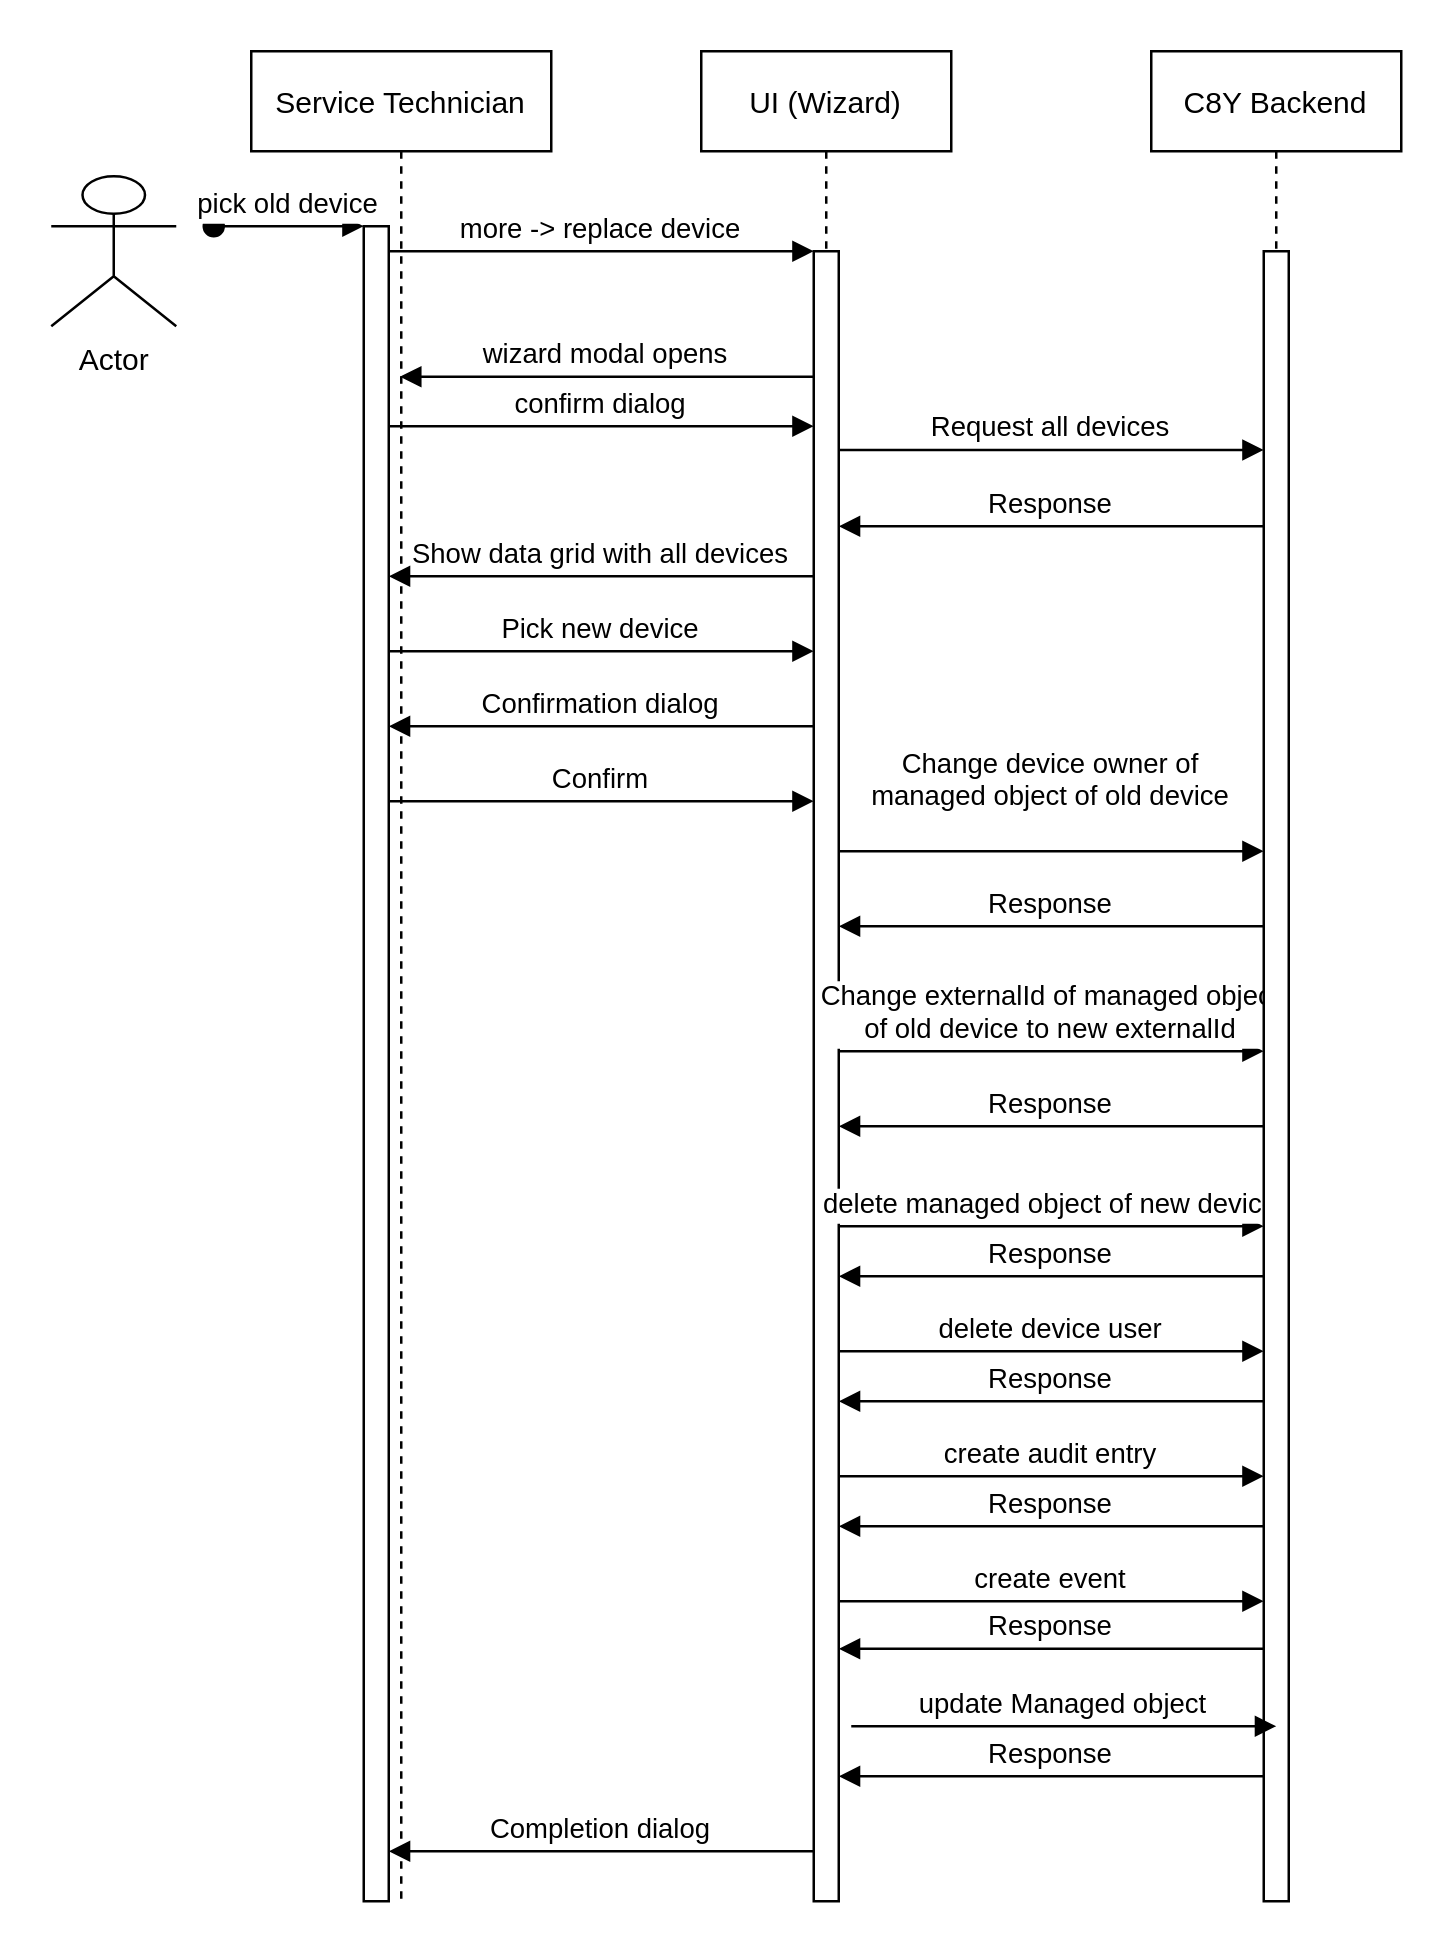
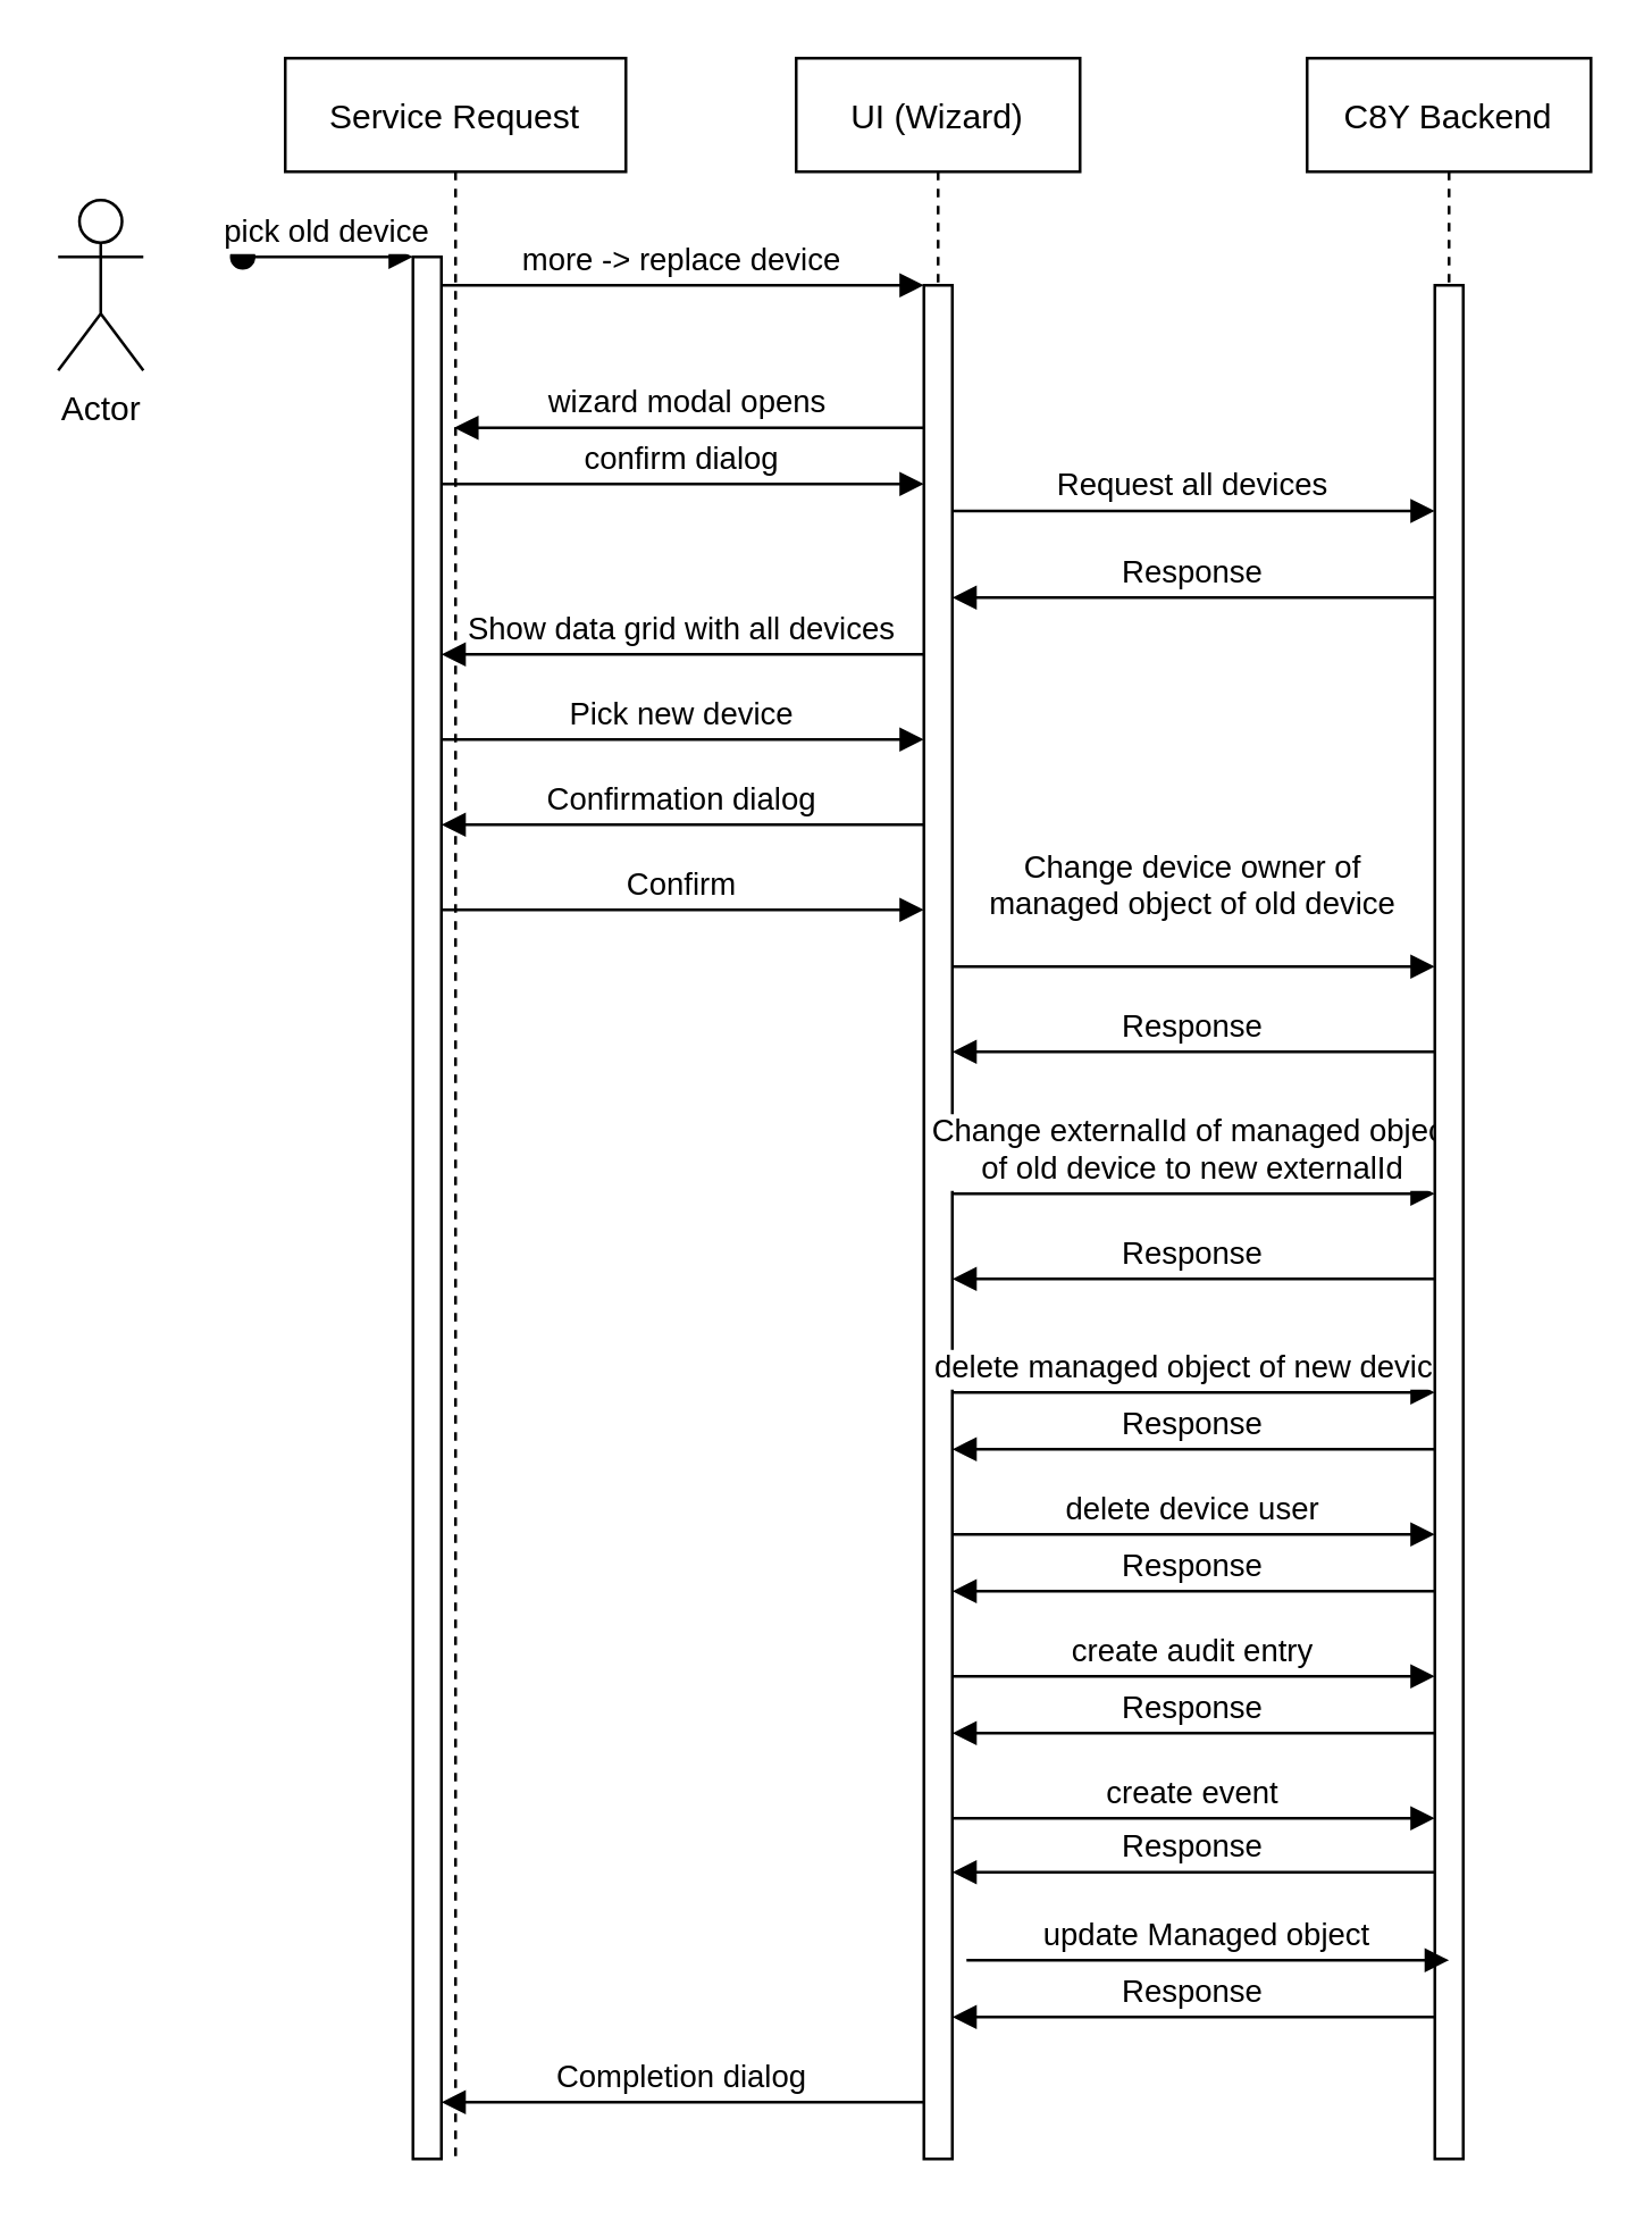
  <mxCell id="0" />
  <mxCell id="1" parent="0" />
- <mxCell id="2" value="Service Technician" style="shape=umlLifeline;perimeter=lifelinePerimeter;container=1;collapsible=0;recursiveResize=0;rounded=0;shadow=0;strokeWidth=1;" parent="1" vertex="1"><mxGeometry x="100" y="20" width="120" height="740" as="geometry" /></mxCell>
+ <mxCell id="2" value="Service Request" style="shape=umlLifeline;perimeter=lifelinePerimeter;container=1;collapsible=0;recursiveResize=0;rounded=0;shadow=0;strokeWidth=1;" parent="1" vertex="1"><mxGeometry x="100" y="20" width="120" height="740" as="geometry" /></mxCell>
  <mxCell id="3" value="" style="points=[];perimeter=orthogonalPerimeter;rounded=0;shadow=0;strokeWidth=1;" parent="2" vertex="1"><mxGeometry x="45" y="70" width="10" height="670" as="geometry" /></mxCell>
  <mxCell id="4" value="pick old device" style="verticalAlign=bottom;startArrow=oval;endArrow=block;startSize=8;shadow=0;strokeWidth=1;" parent="2" target="3" edge="1"><mxGeometry relative="1" as="geometry"><mxPoint x="-15" y="70" as="sourcePoint" /></mxGeometry></mxCell>
  <mxCell id="5" value="Show data grid with all devices" style="verticalAlign=bottom;endArrow=block;shadow=0;strokeWidth=1;entryX=0.9;entryY=0.268;entryDx=0;entryDy=0;entryPerimeter=0;" edge="1" parent="2"><mxGeometry relative="1" as="geometry"><mxPoint x="226" y="210.0" as="sourcePoint" /><mxPoint x="55" y="210.0" as="targetPoint" /></mxGeometry></mxCell>
  <mxCell id="6" value="Pick new device" style="verticalAlign=bottom;endArrow=block;entryX=0;entryY=0;shadow=0;strokeWidth=1;" edge="1" parent="2"><mxGeometry relative="1" as="geometry"><mxPoint x="55" y="240.0" as="sourcePoint" /><mxPoint x="225" y="240.0" as="targetPoint" /></mxGeometry></mxCell>
  <mxCell id="7" value="Confirmation dialog" style="verticalAlign=bottom;endArrow=block;shadow=0;strokeWidth=1;entryX=0.9;entryY=0.268;entryDx=0;entryDy=0;entryPerimeter=0;" edge="1" parent="2"><mxGeometry relative="1" as="geometry"><mxPoint x="226" y="270" as="sourcePoint" /><mxPoint x="55" y="270" as="targetPoint" /></mxGeometry></mxCell>
  <mxCell id="8" value="Confirm" style="verticalAlign=bottom;endArrow=block;entryX=0;entryY=0;shadow=0;strokeWidth=1;" edge="1" parent="2"><mxGeometry relative="1" as="geometry"><mxPoint x="55" y="300.0" as="sourcePoint" /><mxPoint x="225" y="300.0" as="targetPoint" /></mxGeometry></mxCell>
  <mxCell id="9" value="Completion dialog" style="verticalAlign=bottom;endArrow=block;shadow=0;strokeWidth=1;entryX=0.9;entryY=0.268;entryDx=0;entryDy=0;entryPerimeter=0;" edge="1" parent="2"><mxGeometry relative="1" as="geometry"><mxPoint x="226" y="720" as="sourcePoint" /><mxPoint x="55" y="720" as="targetPoint" /></mxGeometry></mxCell>
  <mxCell id="10" value="UI (Wizard)" style="shape=umlLifeline;perimeter=lifelinePerimeter;container=1;collapsible=0;recursiveResize=0;rounded=0;shadow=0;strokeWidth=1;" parent="1" vertex="1"><mxGeometry x="280" y="20" width="100" height="740" as="geometry" /></mxCell>
  <mxCell id="11" value="" style="points=[];perimeter=orthogonalPerimeter;rounded=0;shadow=0;strokeWidth=1;" parent="10" vertex="1"><mxGeometry x="45" y="80" width="10" height="660" as="geometry" /></mxCell>
  <mxCell id="12" value="Request all devices" style="verticalAlign=bottom;endArrow=block;entryX=0;entryY=0;shadow=0;strokeWidth=1;" edge="1" parent="10"><mxGeometry relative="1" as="geometry"><mxPoint x="55" y="159.5" as="sourcePoint" /><mxPoint x="225" y="159.5" as="targetPoint" /></mxGeometry></mxCell>
  <mxCell id="13" value="Response" style="verticalAlign=bottom;endArrow=block;shadow=0;strokeWidth=1;entryX=0.9;entryY=0.268;entryDx=0;entryDy=0;entryPerimeter=0;" edge="1" parent="10"><mxGeometry relative="1" as="geometry"><mxPoint x="226" y="190" as="sourcePoint" /><mxPoint x="55" y="190" as="targetPoint" /></mxGeometry></mxCell>
  <mxCell id="14" value="Change device owner of &#10;managed object of old device&#10; " style="verticalAlign=bottom;endArrow=block;entryX=0;entryY=0;shadow=0;strokeWidth=1;" edge="1" parent="10"><mxGeometry relative="1" as="geometry"><mxPoint x="55" y="320.0" as="sourcePoint" /><mxPoint x="225" y="320.0" as="targetPoint" /></mxGeometry></mxCell>
  <mxCell id="15" value="Change externalId of managed object &#10;of old device to new externalId" style="verticalAlign=bottom;endArrow=block;entryX=0;entryY=0;shadow=0;strokeWidth=1;" edge="1" parent="10"><mxGeometry relative="1" as="geometry"><mxPoint x="55" y="400.0" as="sourcePoint" /><mxPoint x="225" y="400.0" as="targetPoint" /></mxGeometry></mxCell>
  <mxCell id="16" value="Response" style="verticalAlign=bottom;endArrow=block;shadow=0;strokeWidth=1;entryX=0.9;entryY=0.268;entryDx=0;entryDy=0;entryPerimeter=0;" edge="1" parent="10"><mxGeometry relative="1" as="geometry"><mxPoint x="226" y="350" as="sourcePoint" /><mxPoint x="55" y="350" as="targetPoint" /></mxGeometry></mxCell>
  <mxCell id="17" value="Response" style="verticalAlign=bottom;endArrow=block;shadow=0;strokeWidth=1;entryX=0.9;entryY=0.268;entryDx=0;entryDy=0;entryPerimeter=0;" edge="1" parent="10"><mxGeometry relative="1" as="geometry"><mxPoint x="226" y="430" as="sourcePoint" /><mxPoint x="55" y="430" as="targetPoint" /></mxGeometry></mxCell>
  <mxCell id="18" value="delete managed object of new device" style="verticalAlign=bottom;endArrow=block;entryX=0;entryY=0;shadow=0;strokeWidth=1;" edge="1" parent="10"><mxGeometry relative="1" as="geometry"><mxPoint x="55" y="470" as="sourcePoint" /><mxPoint x="225" y="470" as="targetPoint" /></mxGeometry></mxCell>
  <mxCell id="19" value="Response" style="verticalAlign=bottom;endArrow=block;shadow=0;strokeWidth=1;entryX=0.9;entryY=0.268;entryDx=0;entryDy=0;entryPerimeter=0;" edge="1" parent="10"><mxGeometry relative="1" as="geometry"><mxPoint x="226" y="490" as="sourcePoint" /><mxPoint x="55" y="490" as="targetPoint" /></mxGeometry></mxCell>
  <mxCell id="20" value="delete device user" style="verticalAlign=bottom;endArrow=block;entryX=0;entryY=0;shadow=0;strokeWidth=1;" edge="1" parent="10"><mxGeometry relative="1" as="geometry"><mxPoint x="55" y="520" as="sourcePoint" /><mxPoint x="225" y="520" as="targetPoint" /></mxGeometry></mxCell>
  <mxCell id="21" value="Response" style="verticalAlign=bottom;endArrow=block;shadow=0;strokeWidth=1;entryX=0.9;entryY=0.268;entryDx=0;entryDy=0;entryPerimeter=0;" edge="1" parent="10"><mxGeometry relative="1" as="geometry"><mxPoint x="226" y="540" as="sourcePoint" /><mxPoint x="55" y="540" as="targetPoint" /></mxGeometry></mxCell>
  <mxCell id="22" value="create audit entry" style="verticalAlign=bottom;endArrow=block;entryX=0;entryY=0;shadow=0;strokeWidth=1;" edge="1" parent="10"><mxGeometry relative="1" as="geometry"><mxPoint x="55" y="570" as="sourcePoint" /><mxPoint x="225" y="570" as="targetPoint" /></mxGeometry></mxCell>
  <mxCell id="23" value="Response" style="verticalAlign=bottom;endArrow=block;shadow=0;strokeWidth=1;entryX=0.9;entryY=0.268;entryDx=0;entryDy=0;entryPerimeter=0;" edge="1" parent="10"><mxGeometry relative="1" as="geometry"><mxPoint x="226" y="590" as="sourcePoint" /><mxPoint x="55" y="590" as="targetPoint" /></mxGeometry></mxCell>
  <mxCell id="24" value="create event" style="verticalAlign=bottom;endArrow=block;entryX=0;entryY=0;shadow=0;strokeWidth=1;" edge="1" parent="10"><mxGeometry relative="1" as="geometry"><mxPoint x="55" y="620" as="sourcePoint" /><mxPoint x="225" y="620" as="targetPoint" /></mxGeometry></mxCell>
  <mxCell id="25" value="Response" style="verticalAlign=bottom;endArrow=block;shadow=0;strokeWidth=1;entryX=0.9;entryY=0.268;entryDx=0;entryDy=0;entryPerimeter=0;" edge="1" parent="10"><mxGeometry relative="1" as="geometry"><mxPoint x="226" y="639" as="sourcePoint" /><mxPoint x="55" y="639" as="targetPoint" /></mxGeometry></mxCell>
  <mxCell id="26" value="Response" style="verticalAlign=bottom;endArrow=block;shadow=0;strokeWidth=1;entryX=0.9;entryY=0.268;entryDx=0;entryDy=0;entryPerimeter=0;" edge="1" parent="10"><mxGeometry relative="1" as="geometry"><mxPoint x="226" y="690" as="sourcePoint" /><mxPoint x="55" y="690" as="targetPoint" /></mxGeometry></mxCell>
  <mxCell id="27" value="more -&gt; replace device" style="verticalAlign=bottom;endArrow=block;entryX=0;entryY=0;shadow=0;strokeWidth=1;" parent="1" source="3" target="11" edge="1"><mxGeometry relative="1" as="geometry"><mxPoint x="255" y="100" as="sourcePoint" /></mxGeometry></mxCell>
  <mxCell id="28" value="wizard modal opens" style="verticalAlign=bottom;endArrow=block;shadow=0;strokeWidth=1;exitX=0;exitY=0.076;exitDx=0;exitDy=0;exitPerimeter=0;" parent="1" source="11" target="2" edge="1"><mxGeometry relative="1" as="geometry"><mxPoint x="220" y="140" as="sourcePoint" /><mxPoint x="160" y="140" as="targetPoint" /></mxGeometry></mxCell>
  <mxCell id="29" value="C8Y Backend" style="shape=umlLifeline;perimeter=lifelinePerimeter;container=1;collapsible=0;recursiveResize=0;rounded=0;shadow=0;strokeWidth=1;" vertex="1" parent="1"><mxGeometry x="460" y="20" width="100" height="740" as="geometry" /></mxCell>
  <mxCell id="30" value="" style="points=[];perimeter=orthogonalPerimeter;rounded=0;shadow=0;strokeWidth=1;" vertex="1" parent="29"><mxGeometry x="45" y="80" width="10" height="660" as="geometry" /></mxCell>
  <mxCell id="31" value="confirm dialog" style="verticalAlign=bottom;endArrow=block;entryX=0;entryY=0;shadow=0;strokeWidth=1;" edge="1" parent="1"><mxGeometry relative="1" as="geometry"><mxPoint x="155" y="170" as="sourcePoint" /><mxPoint x="325" y="170" as="targetPoint" /></mxGeometry></mxCell>
  <mxCell id="32" value="update Managed object" style="verticalAlign=bottom;endArrow=block;entryX=0;entryY=0;shadow=0;strokeWidth=1;" edge="1" parent="1"><mxGeometry relative="1" as="geometry"><mxPoint x="340" y="690" as="sourcePoint" /><mxPoint x="510" y="690" as="targetPoint" /></mxGeometry></mxCell>
- <mxCell id="33" value="Actor" style="shape=umlActor;verticalLabelPosition=bottom;verticalAlign=top;html=1;outlineConnect=0;" vertex="1" parent="1"><mxGeometry x="20" y="70" width="50" height="60" as="geometry" /></mxCell>
+ <mxCell id="33" value="Actor" style="shape=umlActor;verticalLabelPosition=bottom;verticalAlign=top;html=1;outlineConnect=0;" vertex="1" parent="1"><mxGeometry x="20" y="70" width="30" height="60" as="geometry" /></mxCell>
